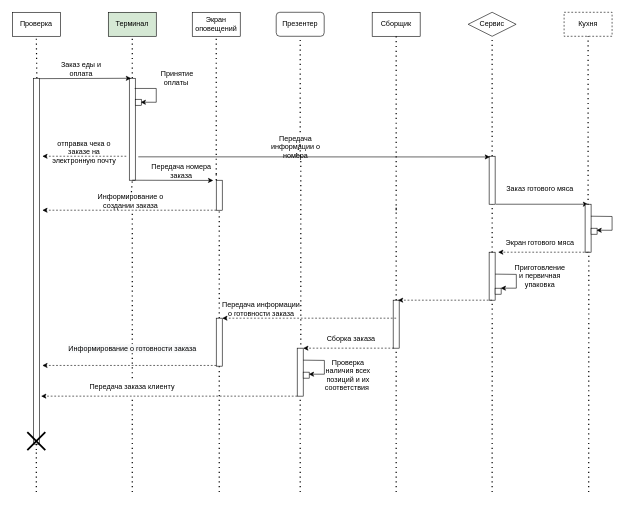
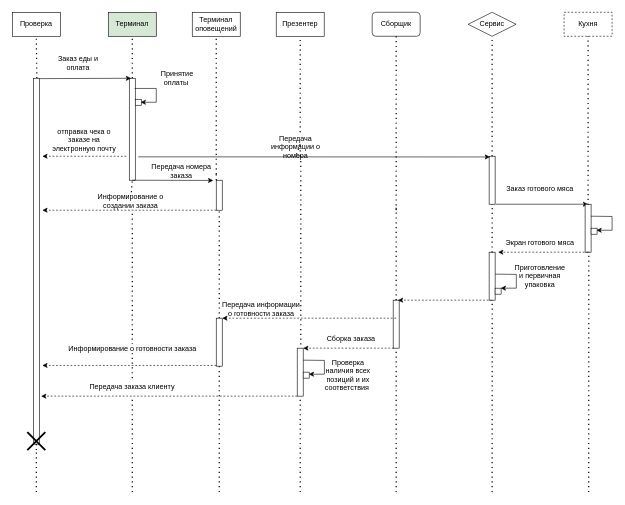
  <mxCell id="0" />
  <mxCell id="1" parent="0" />
  <mxCell id="2" value="Проверка" style="rounded=0;whiteSpace=wrap;html=1;" parent="1" vertex="1"><mxGeometry x="20" y="20" width="80" height="40" as="geometry" /></mxCell>
  <mxCell id="3" value="Кухня" style="rounded=0;whiteSpace=wrap;html=1;dashed=1;" parent="1" vertex="1"><mxGeometry x="940" y="20" width="80" height="40" as="geometry" /></mxCell>
  <mxCell id="4" value="Сервис" style="rhombus;whiteSpace=wrap;html=1;" parent="1" vertex="1"><mxGeometry x="780" y="20" width="80" height="40" as="geometry" /></mxCell>
  <mxCell id="5" value="Терминал" style="rounded=0;whiteSpace=wrap;html=1;fillColor=#d5e8d4;" parent="1" vertex="1"><mxGeometry x="180" y="20" width="80" height="40" as="geometry" /></mxCell>
  <mxCell id="6" value="" style="endArrow=none;dashed=1;html=1;dashPattern=1 3;strokeWidth=2;rounded=0;startArrow=none;entryX=0.5;entryY=1;entryDx=0;entryDy=0;exitX=0.5;exitY=0;exitDx=0;exitDy=0;exitPerimeter=0;" parent="1" source="8" target="5" edge="1"><mxGeometry width="50" height="50" relative="1" as="geometry"><mxPoint x="220" y="90" as="sourcePoint" /><mxPoint x="180" y="60" as="targetPoint" /></mxGeometry></mxCell>
  <mxCell id="7" value="" style="endArrow=none;dashed=1;html=1;dashPattern=1 3;strokeWidth=2;rounded=0;startArrow=none;entryX=0.5;entryY=1;entryDx=0;entryDy=0;exitX=0.5;exitY=0;exitDx=0;exitDy=0;exitPerimeter=0;" parent="1" source="9" target="4" edge="1"><mxGeometry width="50" height="50" relative="1" as="geometry"><mxPoint x="500" y="180" as="sourcePoint" /><mxPoint x="425" y="80" as="targetPoint" /></mxGeometry></mxCell>
  <mxCell id="8" value="" style="html=1;points=[];perimeter=orthogonalPerimeter;" parent="1" vertex="1"><mxGeometry x="215" y="130" width="10" height="170" as="geometry" /></mxCell>
  <mxCell id="9" value="" style="html=1;points=[];perimeter=orthogonalPerimeter;" parent="1" vertex="1"><mxGeometry x="815" y="260" width="10" height="80" as="geometry" /></mxCell>
  <mxCell id="10" value="" style="endArrow=classic;html=1;rounded=0;entryX=0.141;entryY=0.015;entryDx=0;entryDy=0;entryPerimeter=0;startArrow=none;" parent="1" target="9" edge="1"><mxGeometry width="50" height="50" relative="1" as="geometry"><mxPoint x="230" y="261" as="sourcePoint" /><mxPoint x="540" y="260" as="targetPoint" /></mxGeometry></mxCell>
  <mxCell id="11" value="" style="endArrow=classic;html=1;rounded=0;entryX=0.3;entryY=0;entryDx=0;entryDy=0;entryPerimeter=0;exitX=0.965;exitY=0.001;exitDx=0;exitDy=0;exitPerimeter=0;" parent="1" source="26" target="8" edge="1"><mxGeometry width="50" height="50" relative="1" as="geometry"><mxPoint x="180" y="210" as="sourcePoint" /><mxPoint x="175" y="100" as="targetPoint" /></mxGeometry></mxCell>
- <mxCell id="12" value="Заказ еды и оплата" style="text;html=1;strokeColor=none;fillColor=none;align=center;verticalAlign=middle;whiteSpace=wrap;rounded=0;" parent="1" vertex="1"><mxGeometry x="90" y="100" width="90" height="30" as="geometry" /></mxCell>
- <mxCell id="13" value="Презентер" style="whiteSpace=wrap;html=1;rounded=1;" parent="1" vertex="1"><mxGeometry x="460" y="20" width="80" height="40" as="geometry" /></mxCell>
- <mxCell id="14" value="&lt;font style=&quot;vertical-align: inherit;&quot;&gt;&lt;font style=&quot;vertical-align: inherit;&quot;&gt;Сборщик&lt;/font&gt;&lt;/font&gt;" style="rounded=0;whiteSpace=wrap;html=1;" parent="1" vertex="1"><mxGeometry x="620" y="20" width="80" height="40" as="geometry" /></mxCell>
+ <mxCell id="12" value="Заказ еды и оплата" style="text;html=1;strokeColor=none;fillColor=none;align=center;verticalAlign=middle;whiteSpace=wrap;rounded=0;" parent="1" vertex="1"><mxGeometry x="85" y="90" width="90" height="30" as="geometry" /></mxCell>
+ <mxCell id="13" value="Презентер" style="rounded=0;whiteSpace=wrap;html=1;" parent="1" vertex="1"><mxGeometry x="460" y="20" width="80" height="40" as="geometry" /></mxCell>
+ <mxCell id="14" value="&lt;font style=&quot;vertical-align: inherit;&quot;&gt;&lt;font style=&quot;vertical-align: inherit;&quot;&gt;Сборщик&lt;/font&gt;&lt;/font&gt;" style="whiteSpace=wrap;html=1;rounded=1;" parent="1" vertex="1"><mxGeometry x="620" y="20" width="80" height="40" as="geometry" /></mxCell>
  <mxCell id="15" value="" style="endArrow=classic;html=1;rounded=0;exitX=1.1;exitY=1;exitDx=0;exitDy=0;exitPerimeter=0;entryX=0.5;entryY=0;entryDx=0;entryDy=0;entryPerimeter=0;" parent="1" source="9" target="16" edge="1"><mxGeometry width="50" height="50" relative="1" as="geometry"><mxPoint x="620" y="410" as="sourcePoint" /><mxPoint x="620" y="260" as="targetPoint" /></mxGeometry></mxCell>
  <mxCell id="16" value="" style="html=1;points=[];perimeter=orthogonalPerimeter;" parent="1" vertex="1"><mxGeometry x="975" y="340" width="10" height="80" as="geometry" /></mxCell>
  <mxCell id="17" value="&lt;font style=&quot;vertical-align: inherit;&quot;&gt;&lt;font style=&quot;vertical-align: inherit;&quot;&gt;Заказ готового мяса&lt;/font&gt;&lt;/font&gt;" style="text;html=1;strokeColor=none;fillColor=none;align=center;verticalAlign=middle;whiteSpace=wrap;rounded=0;" parent="1" vertex="1"><mxGeometry x="840" y="300" width="120" height="30" as="geometry" /></mxCell>
  <mxCell id="18" value="" style="endArrow=none;dashed=1;html=1;dashPattern=1 3;strokeWidth=2;rounded=0;entryX=0.5;entryY=1;entryDx=0;entryDy=0;exitX=0.5;exitY=0.013;exitDx=0;exitDy=0;exitPerimeter=0;" parent="1" source="16" target="3" edge="1"><mxGeometry width="50" height="50" relative="1" as="geometry"><mxPoint x="620" y="390" as="sourcePoint" /><mxPoint x="670" y="340" as="targetPoint" /></mxGeometry></mxCell>
  <mxCell id="19" value="" style="endArrow=classic;html=1;rounded=0;exitX=0.5;exitY=1;exitDx=0;exitDy=0;exitPerimeter=0;entryX=1.5;entryY=0;entryDx=0;entryDy=0;entryPerimeter=0;dashed=1;" parent="1" source="16" target="21" edge="1"><mxGeometry width="50" height="50" relative="1" as="geometry"><mxPoint x="620" y="390" as="sourcePoint" /><mxPoint x="550" y="340" as="targetPoint" /></mxGeometry></mxCell>
  <mxCell id="20" value="" style="html=1;points=[];perimeter=orthogonalPerimeter;" parent="1" vertex="1"><mxGeometry x="655" y="500" width="10" height="80" as="geometry" /></mxCell>
  <mxCell id="21" value="" style="html=1;points=[];perimeter=orthogonalPerimeter;" parent="1" vertex="1"><mxGeometry x="815" y="420" width="10" height="80" as="geometry" /></mxCell>
  <mxCell id="22" value="Экран готового мяса" style="text;html=1;strokeColor=none;fillColor=none;align=center;verticalAlign=middle;whiteSpace=wrap;rounded=0;" parent="1" vertex="1"><mxGeometry x="840" y="390" width="120" height="30" as="geometry" /></mxCell>
  <mxCell id="23" value="" style="endArrow=classic;html=1;rounded=0;dashed=1;entryX=0.8;entryY=0;entryDx=0;entryDy=0;entryPerimeter=0;exitX=0.5;exitY=1;exitDx=0;exitDy=0;exitPerimeter=0;" parent="1" source="21" target="20" edge="1"><mxGeometry width="50" height="50" relative="1" as="geometry"><mxPoint x="710" y="530" as="sourcePoint" /><mxPoint x="760" y="480" as="targetPoint" /></mxGeometry></mxCell>
  <mxCell id="24" value="&lt;font style=&quot;vertical-align: inherit;&quot;&gt;&lt;font style=&quot;vertical-align: inherit;&quot;&gt;Сборка заказа&lt;/font&gt;&lt;/font&gt;" style="text;html=1;strokeColor=none;fillColor=none;align=center;verticalAlign=middle;whiteSpace=wrap;rounded=0;" parent="1" vertex="1"><mxGeometry x="540" y="550" width="90" height="30" as="geometry" /></mxCell>
  <mxCell id="25" value="" style="endArrow=none;dashed=1;html=1;dashPattern=1 3;strokeWidth=2;rounded=0;entryX=0.5;entryY=1;entryDx=0;entryDy=0;exitX=0.6;exitY=0.013;exitDx=0;exitDy=0;exitPerimeter=0;startArrow=none;" parent="1" source="26" target="2" edge="1"><mxGeometry width="50" height="50" relative="1" as="geometry"><mxPoint x="450" y="350" as="sourcePoint" /><mxPoint x="500" y="300" as="targetPoint" /></mxGeometry></mxCell>
  <mxCell id="26" value="" style="html=1;points=[];perimeter=orthogonalPerimeter;" parent="1" vertex="1"><mxGeometry x="55" y="130" width="10" height="610" as="geometry" /></mxCell>
  <mxCell id="27" value="" style="endArrow=none;dashed=1;html=1;dashPattern=1 3;strokeWidth=2;rounded=0;entryX=0.5;entryY=1;entryDx=0;entryDy=0;exitX=0.6;exitY=0.013;exitDx=0;exitDy=0;exitPerimeter=0;" parent="1" target="26" edge="1"><mxGeometry width="50" height="50" relative="1" as="geometry"><mxPoint x="61" y="741.04" as="sourcePoint" /><mxPoint x="60" y="60" as="targetPoint" /></mxGeometry></mxCell>
  <mxCell id="28" value="" style="endArrow=none;dashed=1;html=1;dashPattern=1 3;strokeWidth=2;rounded=0;entryX=0.5;entryY=1;entryDx=0;entryDy=0;entryPerimeter=0;exitX=0.5;exitY=0;exitDx=0;exitDy=0;exitPerimeter=0;" parent="1" source="20" edge="1"><mxGeometry width="50" height="50" relative="1" as="geometry"><mxPoint x="500" y="500" as="sourcePoint" /><mxPoint x="660" y="340" as="targetPoint" /></mxGeometry></mxCell>
  <mxCell id="29" value="" style="endArrow=none;dashed=1;html=1;dashPattern=1 3;strokeWidth=2;rounded=0;entryX=0.5;entryY=1;entryDx=0;entryDy=0;" parent="1" target="14" edge="1"><mxGeometry width="50" height="50" relative="1" as="geometry"><mxPoint x="660" y="350" as="sourcePoint" /><mxPoint x="580" y="120" as="targetPoint" /></mxGeometry></mxCell>
  <mxCell id="30" value="" style="endArrow=none;dashed=1;html=1;dashPattern=1 3;strokeWidth=2;rounded=0;entryX=0.624;entryY=0.99;entryDx=0;entryDy=0;entryPerimeter=0;" parent="1" target="16" edge="1"><mxGeometry width="50" height="50" relative="1" as="geometry"><mxPoint x="981" y="820" as="sourcePoint" /><mxPoint x="979.17" y="650" as="targetPoint" /></mxGeometry></mxCell>
  <mxCell id="31" value="" style="endArrow=none;dashed=1;html=1;dashPattern=1 3;strokeWidth=2;rounded=0;exitX=0.6;exitY=0.025;exitDx=0;exitDy=0;exitPerimeter=0;" parent="1" source="32" edge="1"><mxGeometry width="50" height="50" relative="1" as="geometry"><mxPoint x="500" y="570" as="sourcePoint" /><mxPoint x="501" y="260" as="targetPoint" /></mxGeometry></mxCell>
  <mxCell id="32" value="" style="html=1;points=[];perimeter=orthogonalPerimeter;" parent="1" vertex="1"><mxGeometry x="495" y="580" width="10" height="80" as="geometry" /></mxCell>
  <mxCell id="33" value="" style="endArrow=none;dashed=1;html=1;dashPattern=1 3;strokeWidth=2;rounded=0;entryX=0.5;entryY=1;entryDx=0;entryDy=0;startArrow=none;" parent="1" target="13" edge="1"><mxGeometry width="50" height="50" relative="1" as="geometry"><mxPoint x="500" y="220" as="sourcePoint" /><mxPoint x="545" y="140" as="targetPoint" /><Array as="points" /></mxGeometry></mxCell>
  <mxCell id="34" value="" style="endArrow=classic;html=1;rounded=0;dashed=1;exitX=0.1;exitY=1;exitDx=0;exitDy=0;exitPerimeter=0;entryX=1;entryY=0;entryDx=0;entryDy=0;entryPerimeter=0;" parent="1" source="20" target="32" edge="1"><mxGeometry width="50" height="50" relative="1" as="geometry"><mxPoint x="750" y="550" as="sourcePoint" /><mxPoint x="570" y="720" as="targetPoint" /></mxGeometry></mxCell>
  <mxCell id="35" value="" style="endArrow=classic;html=1;rounded=0;dashed=1;" parent="1" source="32" edge="1"><mxGeometry width="50" height="50" relative="1" as="geometry"><mxPoint x="630" y="550" as="sourcePoint" /><mxPoint x="68" y="660" as="targetPoint" /></mxGeometry></mxCell>
  <mxCell id="36" value="" style="endArrow=none;dashed=1;html=1;dashPattern=1 3;strokeWidth=2;rounded=0;entryX=0.511;entryY=1.001;entryDx=0;entryDy=0;entryPerimeter=0;exitX=0.5;exitY=0.004;exitDx=0;exitDy=0;exitPerimeter=0;" parent="1" source="21" target="9" edge="1"><mxGeometry width="50" height="50" relative="1" as="geometry"><mxPoint x="820" y="490" as="sourcePoint" /><mxPoint x="820" y="440" as="targetPoint" /></mxGeometry></mxCell>
  <mxCell id="37" value="" style="endArrow=none;dashed=1;html=1;dashPattern=1 3;strokeWidth=2;rounded=0;entryX=0.5;entryY=1.025;entryDx=0;entryDy=0;entryPerimeter=0;" parent="1" target="32" edge="1"><mxGeometry width="50" height="50" relative="1" as="geometry"><mxPoint x="500" y="820" as="sourcePoint" /><mxPoint x="545" y="800" as="targetPoint" /></mxGeometry></mxCell>
  <mxCell id="38" value="" style="endArrow=none;dashed=1;html=1;dashPattern=1 3;strokeWidth=2;rounded=0;entryX=0.5;entryY=1;entryDx=0;entryDy=0;entryPerimeter=0;" parent="1" target="20" edge="1"><mxGeometry width="50" height="50" relative="1" as="geometry"><mxPoint x="660" y="820" as="sourcePoint" /><mxPoint x="690" y="780" as="targetPoint" /></mxGeometry></mxCell>
  <mxCell id="39" value="" style="endArrow=none;dashed=1;html=1;dashPattern=1 3;strokeWidth=2;rounded=0;entryX=0.513;entryY=1;entryDx=0;entryDy=0;entryPerimeter=0;" parent="1" target="21" edge="1"><mxGeometry width="50" height="50" relative="1" as="geometry"><mxPoint x="820" y="820" as="sourcePoint" /><mxPoint x="840" y="610" as="targetPoint" /></mxGeometry></mxCell>
  <mxCell id="40" value="" style="endArrow=classic;html=1;rounded=0;dashed=1;" edge="1" parent="1"><mxGeometry width="50" height="50" relative="1" as="geometry"><mxPoint x="210" y="260" as="sourcePoint" /><mxPoint x="70" y="260" as="targetPoint" /></mxGeometry></mxCell>
  <mxCell id="41" value="" style="endArrow=classic;html=1;rounded=0;exitX=0.9;exitY=0.1;exitDx=0;exitDy=0;exitPerimeter=0;entryX=0.895;entryY=0.495;entryDx=0;entryDy=0;entryPerimeter=0;" edge="1" parent="1" source="8" target="42"><mxGeometry width="50" height="50" relative="1" as="geometry"><mxPoint x="240" y="129.38" as="sourcePoint" /><mxPoint x="240" y="170" as="targetPoint" /><Array as="points"><mxPoint x="260" y="147" /><mxPoint x="260" y="170" /></Array></mxGeometry></mxCell>
  <mxCell id="42" value="" style="html=1;points=[];perimeter=orthogonalPerimeter;" vertex="1" parent="1"><mxGeometry x="225" y="165" width="10" height="10" as="geometry" /></mxCell>
  <mxCell id="43" value="Принятие оплаты&amp;nbsp;" style="text;html=1;strokeColor=none;fillColor=none;align=center;verticalAlign=middle;whiteSpace=wrap;rounded=0;" vertex="1" parent="1"><mxGeometry x="250" y="115" width="90" height="30" as="geometry" /></mxCell>
- <mxCell id="44" value="отправка чека о заказе на электронную почту" style="text;html=1;strokeColor=none;fillColor=none;align=center;verticalAlign=middle;whiteSpace=wrap;rounded=0;" vertex="1" parent="1"><mxGeometry x="80" y="237.5" width="120" height="30" as="geometry" /></mxCell>
+ <mxCell id="44" value="отправка чека о заказе на электронную почту" style="text;html=1;strokeColor=none;fillColor=none;align=center;verticalAlign=middle;whiteSpace=wrap;rounded=0;" vertex="1" parent="1"><mxGeometry x="80" y="217.5" width="120" height="30" as="geometry" /></mxCell>
  <mxCell id="45" value="" style="endArrow=classic;html=1;rounded=0;exitX=0.965;exitY=0.207;exitDx=0;exitDy=0;exitPerimeter=0;entryX=0.895;entryY=0.495;entryDx=0;entryDy=0;entryPerimeter=0;" edge="1" parent="1"><mxGeometry width="50" height="50" relative="1" as="geometry"><mxPoint x="825" y="456.56" as="sourcePoint" /><mxPoint x="834.3" y="479.95" as="targetPoint" /><Array as="points"><mxPoint x="860.35" y="457" /><mxPoint x="860.35" y="480" /></Array></mxGeometry></mxCell>
  <mxCell id="46" value="" style="html=1;points=[];perimeter=orthogonalPerimeter;" vertex="1" parent="1"><mxGeometry x="825" y="480" width="10" height="10" as="geometry" /></mxCell>
  <mxCell id="47" value="Приготовление и первичная упаковка" style="text;html=1;strokeColor=none;fillColor=none;align=center;verticalAlign=middle;whiteSpace=wrap;rounded=0;" vertex="1" parent="1"><mxGeometry x="860" y="445" width="80" height="30" as="geometry" /></mxCell>
  <mxCell id="48" value="" style="endArrow=classic;html=1;rounded=0;exitX=0.965;exitY=0.207;exitDx=0;exitDy=0;exitPerimeter=0;entryX=0.895;entryY=0.495;entryDx=0;entryDy=0;entryPerimeter=0;" edge="1" parent="1"><mxGeometry width="50" height="50" relative="1" as="geometry"><mxPoint x="984.65" y="360" as="sourcePoint" /><mxPoint x="993.95" y="383.39" as="targetPoint" /><Array as="points"><mxPoint x="1020" y="360.44" /><mxPoint x="1020" y="383.44" /></Array></mxGeometry></mxCell>
  <mxCell id="49" value="" style="html=1;points=[];perimeter=orthogonalPerimeter;" vertex="1" parent="1"><mxGeometry x="985" y="380" width="10" height="10" as="geometry" /></mxCell>
  <mxCell id="50" value="Проверка наличия всех позиций и их соответствия&amp;nbsp;" style="text;html=1;strokeColor=none;fillColor=none;align=center;verticalAlign=middle;whiteSpace=wrap;rounded=0;" vertex="1" parent="1"><mxGeometry x="530" y="610" width="100" height="30" as="geometry" /></mxCell>
  <mxCell id="51" value="" style="endArrow=classic;html=1;rounded=0;exitX=0.965;exitY=0.207;exitDx=0;exitDy=0;exitPerimeter=0;entryX=0.895;entryY=0.495;entryDx=0;entryDy=0;entryPerimeter=0;" edge="1" parent="1"><mxGeometry width="50" height="50" relative="1" as="geometry"><mxPoint x="505" y="600" as="sourcePoint" /><mxPoint x="514.3" y="623.39" as="targetPoint" /><Array as="points"><mxPoint x="540.35" y="600.44" /><mxPoint x="540.35" y="623.44" /></Array></mxGeometry></mxCell>
  <mxCell id="52" value="" style="html=1;points=[];perimeter=orthogonalPerimeter;" vertex="1" parent="1"><mxGeometry x="505" y="620" width="10" height="10" as="geometry" /></mxCell>
  <mxCell id="53" value="" style="endArrow=none;dashed=1;html=1;dashPattern=1 3;strokeWidth=2;rounded=0;startArrow=none;" edge="1" parent="1" source="76"><mxGeometry width="50" height="50" relative="1" as="geometry"><mxPoint x="60" y="820" as="sourcePoint" /><mxPoint x="60" y="740" as="targetPoint" /></mxGeometry></mxCell>
- <mxCell id="54" value="Экран оповещений" style="rounded=0;whiteSpace=wrap;html=1;" vertex="1" parent="1"><mxGeometry x="320" y="20" width="80" height="40" as="geometry" /></mxCell>
+ <mxCell id="54" value="Терминал оповещений" style="rounded=0;whiteSpace=wrap;html=1;" vertex="1" parent="1"><mxGeometry x="320" y="20" width="80" height="40" as="geometry" /></mxCell>
  <mxCell id="55" value="" style="endArrow=none;dashed=1;html=1;dashPattern=1 3;strokeWidth=2;rounded=0;entryX=0.5;entryY=1;entryDx=0;entryDy=0;startArrow=none;" edge="1" parent="1" target="54"><mxGeometry width="50" height="50" relative="1" as="geometry"><mxPoint x="360" y="290" as="sourcePoint" /><mxPoint x="560" y="270" as="targetPoint" /></mxGeometry></mxCell>
  <mxCell id="56" value="" style="endArrow=none;dashed=1;html=1;dashPattern=1 3;strokeWidth=2;rounded=0;entryX=0.5;entryY=1;entryDx=0;entryDy=0;" edge="1" parent="1"><mxGeometry width="50" height="50" relative="1" as="geometry"><mxPoint x="500" y="260" as="sourcePoint" /><mxPoint x="500" y="240" as="targetPoint" /><Array as="points" /></mxGeometry></mxCell>
  <mxCell id="57" value="" style="endArrow=none;dashed=1;html=1;dashPattern=1 3;strokeWidth=2;rounded=0;entryX=0.5;entryY=1;entryDx=0;entryDy=0;startArrow=none;" edge="1" parent="1" source="59"><mxGeometry width="50" height="50" relative="1" as="geometry"><mxPoint x="360" y="820" as="sourcePoint" /><mxPoint x="360" y="287.5" as="targetPoint" /></mxGeometry></mxCell>
  <mxCell id="58" value="" style="endArrow=classic;html=1;rounded=0;exitX=0.965;exitY=0.001;exitDx=0;exitDy=0;exitPerimeter=0;" edge="1" parent="1"><mxGeometry width="50" height="50" relative="1" as="geometry"><mxPoint x="220" y="300" as="sourcePoint" /><mxPoint x="355" y="300.39" as="targetPoint" /></mxGeometry></mxCell>
  <mxCell id="59" value="" style="html=1;points=[];perimeter=orthogonalPerimeter;" vertex="1" parent="1"><mxGeometry x="360" y="300" width="10" height="50" as="geometry" /></mxCell>
  <mxCell id="60" value="" style="endArrow=none;dashed=1;html=1;dashPattern=1 3;strokeWidth=2;rounded=0;entryX=0.5;entryY=1;entryDx=0;entryDy=0;startArrow=none;" edge="1" parent="1" source="65" target="59"><mxGeometry width="50" height="50" relative="1" as="geometry"><mxPoint x="360" y="820" as="sourcePoint" /><mxPoint x="360" y="287.5" as="targetPoint" /></mxGeometry></mxCell>
  <mxCell id="61" value="Передача номера заказа" style="text;html=1;strokeColor=none;fillColor=none;align=center;verticalAlign=middle;whiteSpace=wrap;rounded=0;" vertex="1" parent="1"><mxGeometry x="232.5" y="270" width="137.5" height="30" as="geometry" /></mxCell>
  <mxCell id="62" value="" style="endArrow=classic;html=1;rounded=0;dashed=1;exitX=0;exitY=1;exitDx=0;exitDy=0;exitPerimeter=0;" edge="1" parent="1" source="59"><mxGeometry width="50" height="50" relative="1" as="geometry"><mxPoint x="510" y="420" as="sourcePoint" /><mxPoint x="70" y="350" as="targetPoint" /></mxGeometry></mxCell>
  <mxCell id="63" value="Передача информации о готовности заказа" style="text;html=1;strokeColor=none;fillColor=none;align=center;verticalAlign=middle;whiteSpace=wrap;rounded=0;" vertex="1" parent="1"><mxGeometry x="365" y="500" width="140" height="30" as="geometry" /></mxCell>
  <mxCell id="64" value="" style="endArrow=classic;html=1;rounded=0;dashed=1;" edge="1" parent="1"><mxGeometry width="50" height="50" relative="1" as="geometry"><mxPoint x="660" y="530" as="sourcePoint" /><mxPoint x="370" y="530" as="targetPoint" /></mxGeometry></mxCell>
  <mxCell id="65" value="" style="html=1;points=[];perimeter=orthogonalPerimeter;" vertex="1" parent="1"><mxGeometry x="360" y="530" width="10" height="80" as="geometry" /></mxCell>
  <mxCell id="66" value="" style="endArrow=none;dashed=1;html=1;dashPattern=1 3;strokeWidth=2;rounded=0;entryX=0.5;entryY=1;entryDx=0;entryDy=0;" edge="1" parent="1" target="65"><mxGeometry width="50" height="50" relative="1" as="geometry"><mxPoint x="365" y="820" as="sourcePoint" /><mxPoint x="365" y="350" as="targetPoint" /></mxGeometry></mxCell>
  <mxCell id="67" value="" style="endArrow=classic;html=1;rounded=0;dashed=1;exitX=0;exitY=1;exitDx=0;exitDy=0;exitPerimeter=0;" edge="1" parent="1"><mxGeometry width="50" height="50" relative="1" as="geometry"><mxPoint x="360" y="608.82" as="sourcePoint" /><mxPoint x="70" y="608.82" as="targetPoint" /></mxGeometry></mxCell>
  <mxCell id="68" value="" style="endArrow=none;dashed=1;html=1;dashPattern=1 3;strokeWidth=2;rounded=0;startArrow=none;" edge="1" parent="1" source="71"><mxGeometry width="50" height="50" relative="1" as="geometry"><mxPoint x="220" y="820" as="sourcePoint" /><mxPoint x="220" y="300" as="targetPoint" /></mxGeometry></mxCell>
  <mxCell id="69" value="Передача заказа клиенту" style="text;html=1;strokeColor=none;fillColor=none;align=center;verticalAlign=middle;whiteSpace=wrap;rounded=0;" parent="1" vertex="1"><mxGeometry x="140" y="630" width="160" height="30" as="geometry" /></mxCell>
  <mxCell id="70" value="" style="endArrow=none;dashed=1;html=1;dashPattern=1 3;strokeWidth=2;rounded=0;" edge="1" parent="1" target="69"><mxGeometry width="50" height="50" relative="1" as="geometry"><mxPoint x="220" y="820" as="sourcePoint" /><mxPoint x="220" y="300" as="targetPoint" /></mxGeometry></mxCell>
  <mxCell id="71" value="Информирование о создании заказа" style="text;html=1;strokeColor=none;fillColor=none;align=center;verticalAlign=middle;whiteSpace=wrap;rounded=0;" vertex="1" parent="1"><mxGeometry x="160" y="320" width="115" height="30" as="geometry" /></mxCell>
  <mxCell id="72" value="" style="endArrow=none;dashed=1;html=1;dashPattern=1 3;strokeWidth=2;rounded=0;startArrow=none;" edge="1" parent="1" source="69"><mxGeometry width="50" height="50" relative="1" as="geometry"><mxPoint x="220" y="630" as="sourcePoint" /><mxPoint x="220" y="350" as="targetPoint" /></mxGeometry></mxCell>
  <mxCell id="73" value="&lt;span style=&quot;font-size: 12px; background-color: rgb(248, 249, 250);&quot;&gt;Информирование о готовности заказа&lt;/span&gt;" style="edgeLabel;html=1;align=center;verticalAlign=middle;resizable=0;points=[];" vertex="1" connectable="0" parent="72"><mxGeometry x="-0.652" y="1" relative="1" as="geometry"><mxPoint y="-1" as="offset" /></mxGeometry></mxCell>
  <mxCell id="74" value="Передача информации о номера" style="text;html=1;strokeColor=none;fillColor=none;align=center;verticalAlign=middle;whiteSpace=wrap;rounded=0;" vertex="1" parent="1"><mxGeometry x="430" y="230" width="125" height="30" as="geometry" /></mxCell>
  <mxCell id="75" value="" style="endArrow=none;dashed=1;html=1;dashPattern=1 3;strokeWidth=2;rounded=0;entryX=0.5;entryY=1;entryDx=0;entryDy=0;startArrow=none;" edge="1" parent="1" target="74"><mxGeometry width="50" height="50" relative="1" as="geometry"><mxPoint x="500" y="240" as="sourcePoint" /><mxPoint x="500" y="60" as="targetPoint" /><Array as="points" /></mxGeometry></mxCell>
  <mxCell id="76" value="" style="shape=umlDestroy;whiteSpace=wrap;html=1;strokeWidth=3;" vertex="1" parent="1"><mxGeometry x="45" y="720" width="30" height="30" as="geometry" /></mxCell>
  <mxCell id="77" value="" style="endArrow=none;dashed=1;html=1;dashPattern=1 3;strokeWidth=2;rounded=0;" edge="1" parent="1" target="76"><mxGeometry width="50" height="50" relative="1" as="geometry"><mxPoint x="60" y="820" as="sourcePoint" /><mxPoint x="60" y="740" as="targetPoint" /></mxGeometry></mxCell>
